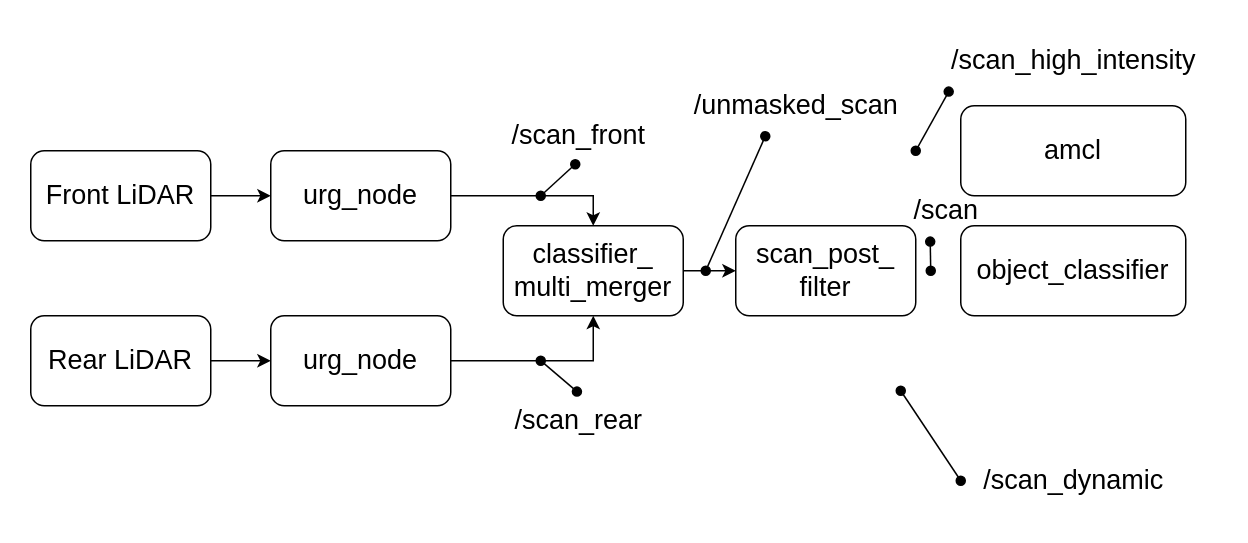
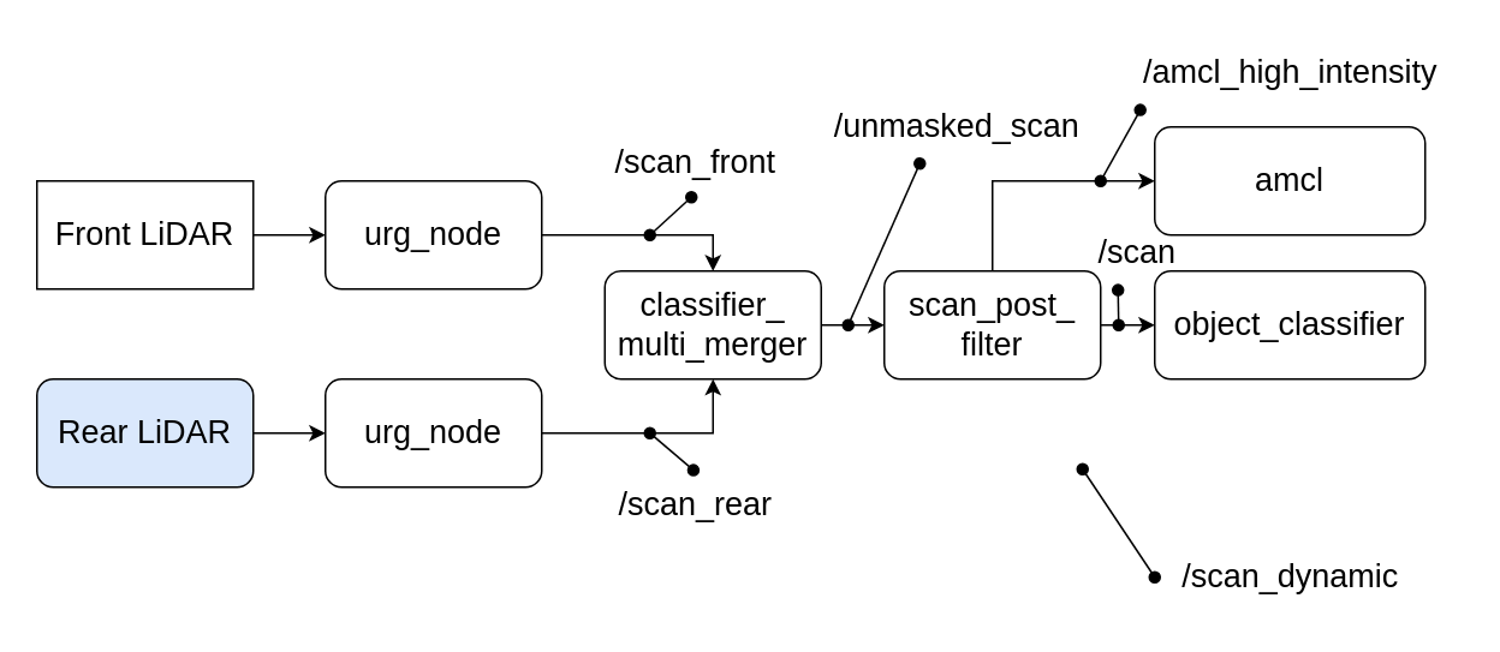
  <mxCell id="0" />
  <mxCell id="1" parent="0" />
  <mxCell id="2" style="edgeStyle=orthogonalEdgeStyle;rounded=0;orthogonalLoop=1;jettySize=auto;html=1;exitX=1;exitY=0.5;exitDx=0;exitDy=0;entryX=0;entryY=0.5;entryDx=0;entryDy=0;" edge="1" parent="1" source="3" target="7"><mxGeometry relative="1" as="geometry" /></mxCell>
- <mxCell id="3" value="Front LiDAR" style="rounded=1;whiteSpace=wrap;html=1;fontSize=18;" vertex="1" parent="1"><mxGeometry x="20" y="100" width="120" height="60" as="geometry" /></mxCell>
+ <mxCell id="3" value="Front LiDAR" style="whiteSpace=wrap;html=1;fontSize=18;rounded=0;" vertex="1" parent="1"><mxGeometry x="20" y="100" width="120" height="60" as="geometry" /></mxCell>
  <mxCell id="4" style="edgeStyle=orthogonalEdgeStyle;rounded=0;orthogonalLoop=1;jettySize=auto;html=1;exitX=1;exitY=0.5;exitDx=0;exitDy=0;entryX=0;entryY=0.5;entryDx=0;entryDy=0;" edge="1" parent="1" source="5" target="9"><mxGeometry relative="1" as="geometry" /></mxCell>
- <mxCell id="5" value="Rear LiDAR" style="rounded=1;whiteSpace=wrap;html=1;fontSize=18;" vertex="1" parent="1"><mxGeometry x="20" y="210" width="120" height="60" as="geometry" /></mxCell>
+ <mxCell id="5" value="Rear LiDAR" style="rounded=1;whiteSpace=wrap;html=1;fontSize=18;fillColor=#dae8fc;" vertex="1" parent="1"><mxGeometry x="20" y="210" width="120" height="60" as="geometry" /></mxCell>
  <mxCell id="6" style="edgeStyle=orthogonalEdgeStyle;rounded=0;orthogonalLoop=1;jettySize=auto;html=1;exitX=1;exitY=0.5;exitDx=0;exitDy=0;entryX=0.5;entryY=0;entryDx=0;entryDy=0;" edge="1" parent="1" source="7" target="11"><mxGeometry relative="1" as="geometry" /></mxCell>
  <mxCell id="7" value="urg_node" style="rounded=1;whiteSpace=wrap;html=1;fontSize=18;" vertex="1" parent="1"><mxGeometry x="180" y="100" width="120" height="60" as="geometry" /></mxCell>
  <mxCell id="8" style="edgeStyle=orthogonalEdgeStyle;rounded=0;orthogonalLoop=1;jettySize=auto;html=1;exitX=1;exitY=0.5;exitDx=0;exitDy=0;entryX=0.5;entryY=1;entryDx=0;entryDy=0;" edge="1" parent="1" source="9" target="11"><mxGeometry relative="1" as="geometry" /></mxCell>
  <mxCell id="9" value="urg_node" style="rounded=1;whiteSpace=wrap;html=1;fontSize=18;" vertex="1" parent="1"><mxGeometry x="180" y="210" width="120" height="60" as="geometry" /></mxCell>
  <mxCell id="10" style="edgeStyle=orthogonalEdgeStyle;rounded=0;orthogonalLoop=1;jettySize=auto;html=1;exitX=1;exitY=0.5;exitDx=0;exitDy=0;entryX=0;entryY=0.5;entryDx=0;entryDy=0;" edge="1" parent="1" source="11" target="14"><mxGeometry relative="1" as="geometry" /></mxCell>
  <mxCell id="11" value="classifier_&lt;div&gt;multi_merger&lt;/div&gt;" style="rounded=1;whiteSpace=wrap;html=1;fontSize=18;" vertex="1" parent="1"><mxGeometry x="335" y="150" width="120" height="60" as="geometry" /></mxCell>
+ <mxCell id="12" style="edgeStyle=orthogonalEdgeStyle;rounded=0;orthogonalLoop=1;jettySize=auto;html=1;exitX=0.5;exitY=0;exitDx=0;exitDy=0;entryX=0;entryY=0.5;entryDx=0;entryDy=0;" edge="1" parent="1" source="14" target="15"><mxGeometry relative="1" as="geometry" /></mxCell>
+ <mxCell id="13" style="edgeStyle=orthogonalEdgeStyle;rounded=0;orthogonalLoop=1;jettySize=auto;html=1;exitX=1;exitY=0.5;exitDx=0;exitDy=0;entryX=0;entryY=0.5;entryDx=0;entryDy=0;" edge="1" parent="1" source="14" target="16"><mxGeometry relative="1" as="geometry" /></mxCell>
  <mxCell id="14" value="scan_post_&lt;div&gt;filter&lt;/div&gt;" style="rounded=1;whiteSpace=wrap;html=1;fontSize=18;" vertex="1" parent="1"><mxGeometry x="490" y="150" width="120" height="60" as="geometry" /></mxCell>
  <mxCell id="15" value="amcl" style="rounded=1;whiteSpace=wrap;html=1;fontSize=18;" vertex="1" parent="1"><mxGeometry x="640" y="70" width="150" height="60" as="geometry" /></mxCell>
  <mxCell id="16" value="object_classifier" style="rounded=1;whiteSpace=wrap;html=1;fontSize=18;" vertex="1" parent="1"><mxGeometry x="640" y="150" width="150" height="60" as="geometry" /></mxCell>
  <mxCell id="17" value="/scan_front" style="text;html=1;align=center;verticalAlign=middle;resizable=0;points=[];autosize=1;strokeColor=none;fillColor=none;fontSize=18;" vertex="1" parent="1"><mxGeometry x="330" y="70" width="110" height="40" as="geometry" /></mxCell>
  <mxCell id="18" value="/scan_rear" style="text;html=1;align=center;verticalAlign=middle;resizable=0;points=[];autosize=1;strokeColor=none;fillColor=none;fontSize=18;" vertex="1" parent="1"><mxGeometry x="330" y="260" width="110" height="40" as="geometry" /></mxCell>
  <mxCell id="19" value="/unmasked_scan" style="text;html=1;align=center;verticalAlign=middle;resizable=0;points=[];autosize=1;strokeColor=none;fillColor=none;fontSize=18;" vertex="1" parent="1"><mxGeometry x="450" y="50" width="160" height="40" as="geometry" /></mxCell>
- <mxCell id="20" value="/scan_high_intensity" style="text;html=1;align=center;verticalAlign=middle;resizable=0;points=[];autosize=1;strokeColor=none;fillColor=none;fontSize=18;" vertex="1" parent="1"><mxGeometry x="620" y="20" width="190" height="40" as="geometry" /></mxCell>
+ <mxCell id="20" value="/amcl_high_intensity" style="text;html=1;align=center;verticalAlign=middle;resizable=0;points=[];autosize=1;strokeColor=none;fillColor=none;fontSize=18;" vertex="1" parent="1"><mxGeometry x="620" y="20" width="190" height="40" as="geometry" /></mxCell>
  <mxCell id="21" value="/scan_dynamic" style="text;html=1;align=center;verticalAlign=middle;resizable=0;points=[];autosize=1;strokeColor=none;fillColor=none;fontSize=18;" vertex="1" parent="1"><mxGeometry x="645" y="300" width="140" height="40" as="geometry" /></mxCell>
  <mxCell id="22" value="/scan" style="text;html=1;align=center;verticalAlign=middle;resizable=0;points=[];autosize=1;strokeColor=none;fillColor=none;fontSize=18;" vertex="1" parent="1"><mxGeometry x="595" y="120" width="70" height="40" as="geometry" /></mxCell>
  <mxCell id="23" value="" style="curved=1;endArrow=oval;html=1;rounded=0;endFill=1;entryX=0.492;entryY=0.014;entryDx=0;entryDy=0;entryPerimeter=0;startArrow=oval;startFill=1;" edge="1" parent="1" target="18"><mxGeometry width="50" height="50" relative="1" as="geometry"><mxPoint x="360" y="240" as="sourcePoint" /><mxPoint x="480" y="340" as="targetPoint" /><Array as="points"><mxPoint x="360" y="240" /></Array></mxGeometry></mxCell>
  <mxCell id="24" value="" style="curved=1;endArrow=oval;html=1;rounded=0;endFill=1;startArrow=oval;startFill=1;" edge="1" parent="1"><mxGeometry width="50" height="50" relative="1" as="geometry"><mxPoint x="383" y="109" as="sourcePoint" /><mxPoint x="360" y="130" as="targetPoint" /><Array as="points" /></mxGeometry></mxCell>
  <mxCell id="25" value="" style="curved=1;endArrow=oval;html=1;rounded=0;endFill=1;startArrow=oval;startFill=1;exitX=0.373;exitY=1.008;exitDx=0;exitDy=0;exitPerimeter=0;" edge="1" parent="1" source="19"><mxGeometry width="50" height="50" relative="1" as="geometry"><mxPoint x="513" y="110" as="sourcePoint" /><mxPoint x="470" y="180" as="targetPoint" /><Array as="points" /></mxGeometry></mxCell>
  <mxCell id="26" value="" style="curved=1;endArrow=oval;html=1;rounded=0;endFill=1;startArrow=oval;startFill=1;exitX=0.063;exitY=1.014;exitDx=0;exitDy=0;exitPerimeter=0;" edge="1" parent="1" source="20"><mxGeometry width="50" height="50" relative="1" as="geometry"><mxPoint x="610" y="80" as="sourcePoint" /><mxPoint x="610" y="100" as="targetPoint" /><Array as="points" /></mxGeometry></mxCell>
  <mxCell id="27" value="" style="curved=1;endArrow=oval;html=1;rounded=0;endFill=1;startArrow=oval;startFill=1;entryX=0.352;entryY=1.014;entryDx=0;entryDy=0;entryPerimeter=0;" edge="1" parent="1" target="22"><mxGeometry width="50" height="50" relative="1" as="geometry"><mxPoint x="620" y="180" as="sourcePoint" /><mxPoint x="620" y="110" as="targetPoint" /><Array as="points" /></mxGeometry></mxCell>
  <mxCell id="28" value="" style="curved=1;endArrow=oval;html=1;rounded=0;endFill=1;startArrow=oval;startFill=1;" edge="1" parent="1"><mxGeometry width="50" height="50" relative="1" as="geometry"><mxPoint x="600" y="260" as="sourcePoint" /><mxPoint x="640" y="320" as="targetPoint" /><Array as="points" /></mxGeometry></mxCell>
